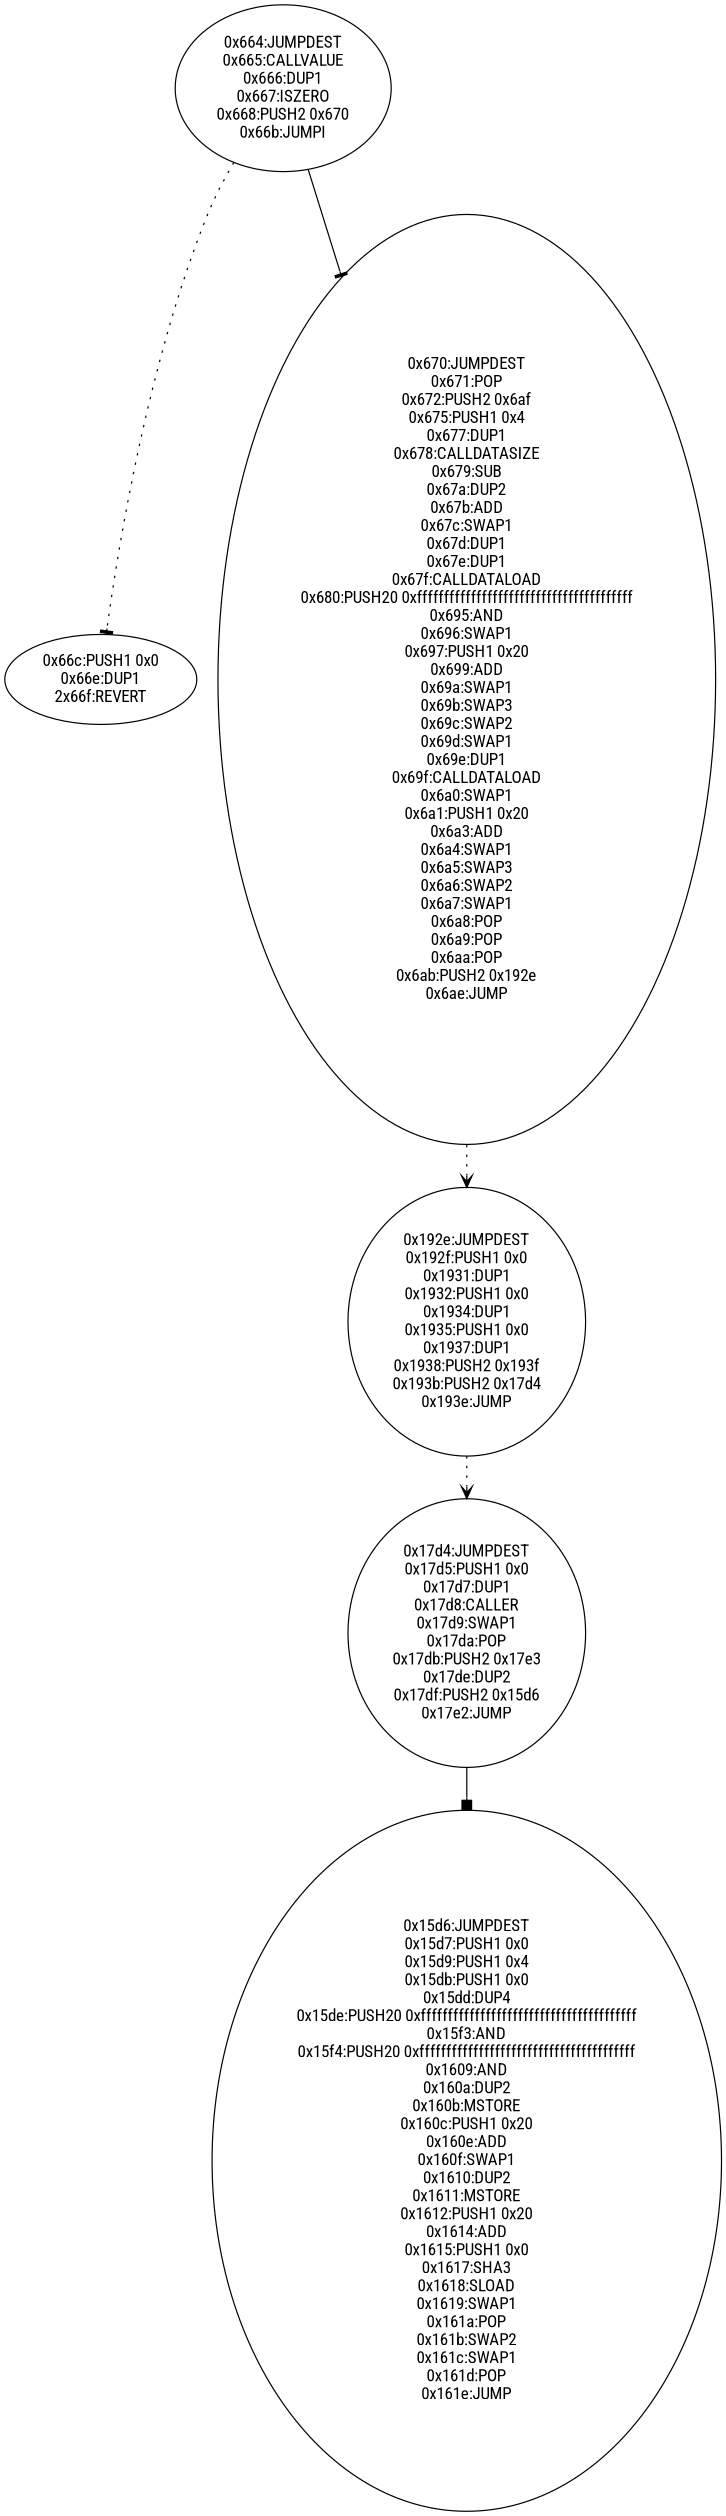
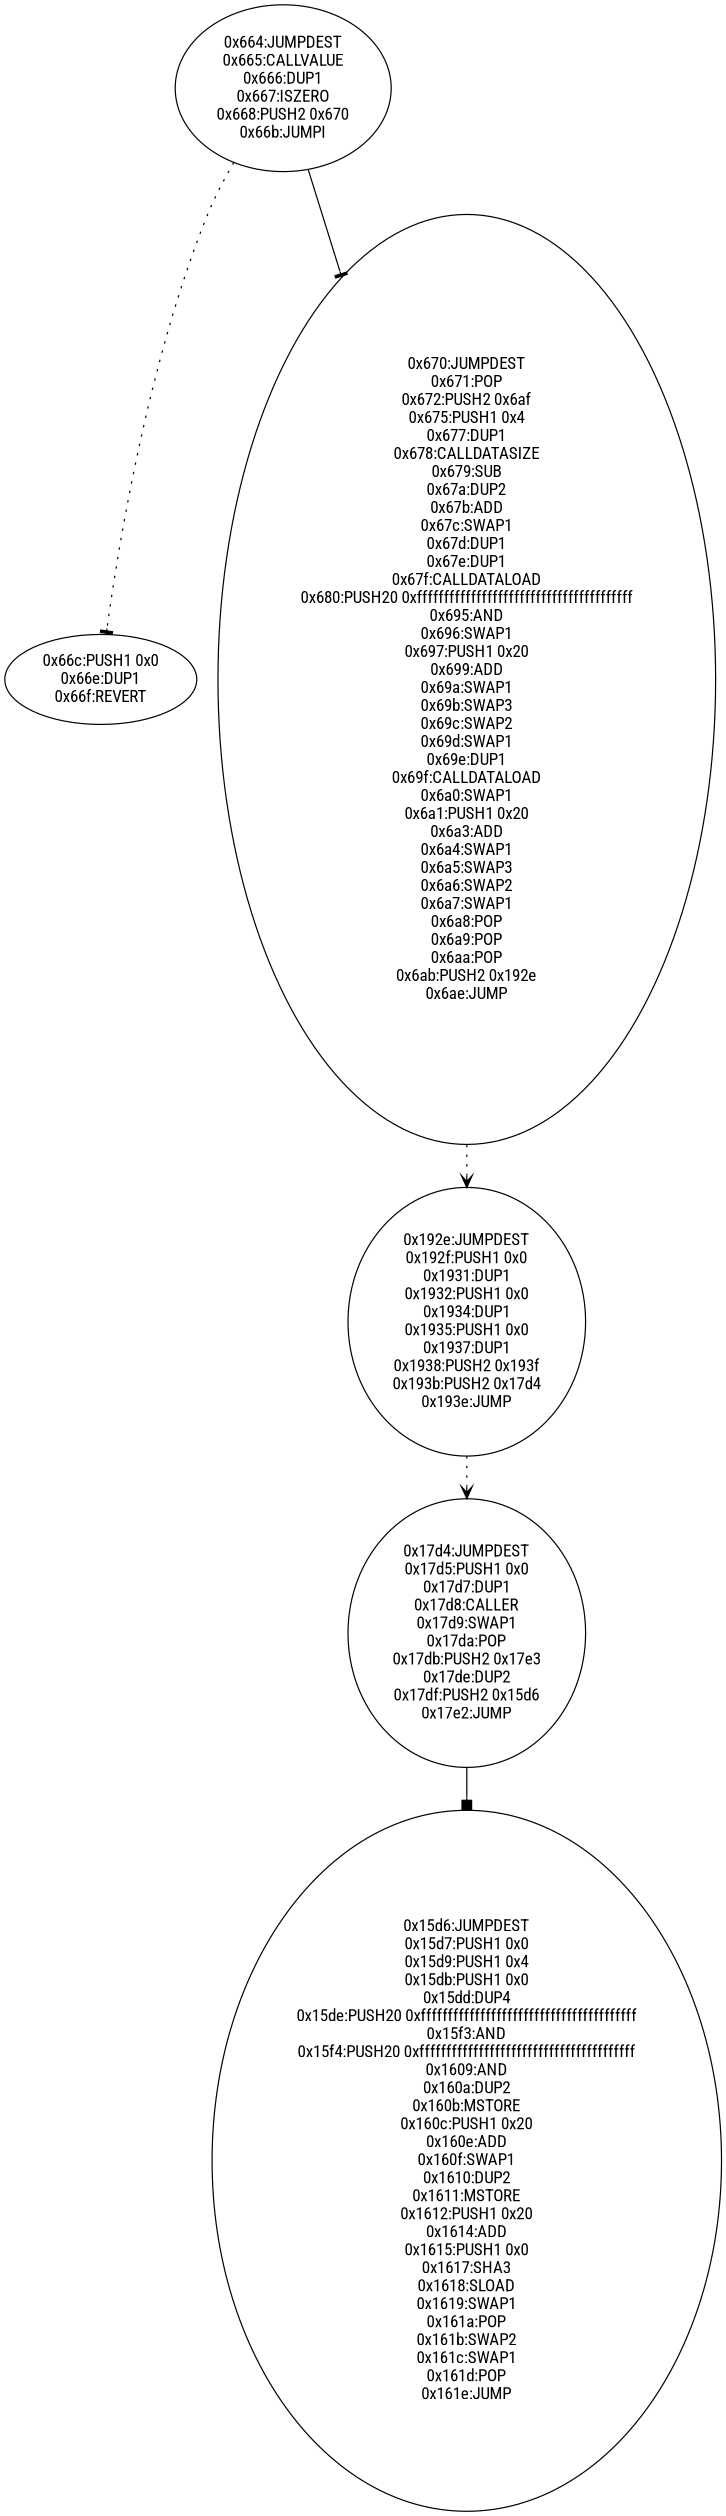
  digraph {
    fontname="Roboto Condensed"
    node [fontname="Roboto Condensed"]
    edge [style=dotted arrowhead=tee fontname="Roboto Condensed"]
    n1 [label="0x664:JUMPDEST\n0x665:CALLVALUE\n0x666:DUP1\n0x667:ISZERO\n0x668:PUSH2 0x670\n0x66b:JUMPI"]
-   n2 [label="0x66c:PUSH1 0x0\n0x66e:DUP1\n2x66f:REVERT"]
+   n2 [label="0x66c:PUSH1 0x0\n0x66e:DUP1\n0x66f:REVERT"]
    n3 [label="0x670:JUMPDEST\n0x671:POP\n0x672:PUSH2 0x6af\n0x675:PUSH1 0x4\n0x677:DUP1\n0x678:CALLDATASIZE\n0x679:SUB\n0x67a:DUP2\n0x67b:ADD\n0x67c:SWAP1\n0x67d:DUP1\n0x67e:DUP1\n0x67f:CALLDATALOAD\n0x680:PUSH20 0xffffffffffffffffffffffffffffffffffffffff\n0x695:AND\n0x696:SWAP1\n0x697:PUSH1 0x20\n0x699:ADD\n0x69a:SWAP1\n0x69b:SWAP3\n0x69c:SWAP2\n0x69d:SWAP1\n0x69e:DUP1\n0x69f:CALLDATALOAD\n0x6a0:SWAP1\n0x6a1:PUSH1 0x20\n0x6a3:ADD\n0x6a4:SWAP1\n0x6a5:SWAP3\n0x6a6:SWAP2\n0x6a7:SWAP1\n0x6a8:POP\n0x6a9:POP\n0x6aa:POP\n0x6ab:PUSH2 0x192e\n0x6ae:JUMP"]
    n4 [label="0x192e:JUMPDEST\n0x192f:PUSH1 0x0\n0x1931:DUP1\n0x1932:PUSH1 0x0\n0x1934:DUP1\n0x1935:PUSH1 0x0\n0x1937:DUP1\n0x1938:PUSH2 0x193f\n0x193b:PUSH2 0x17d4\n0x193e:JUMP"]
    n5 [label="0x17d4:JUMPDEST\n0x17d5:PUSH1 0x0\n0x17d7:DUP1\n0x17d8:CALLER\n0x17d9:SWAP1\n0x17da:POP\n0x17db:PUSH2 0x17e3\n0x17de:DUP2\n0x17df:PUSH2 0x15d6\n0x17e2:JUMP"]
    n6 [label="0x15d6:JUMPDEST\n0x15d7:PUSH1 0x0\n0x15d9:PUSH1 0x4\n0x15db:PUSH1 0x0\n0x15dd:DUP4\n0x15de:PUSH20 0xffffffffffffffffffffffffffffffffffffffff\n0x15f3:AND\n0x15f4:PUSH20 0xffffffffffffffffffffffffffffffffffffffff\n0x1609:AND\n0x160a:DUP2\n0x160b:MSTORE\n0x160c:PUSH1 0x20\n0x160e:ADD\n0x160f:SWAP1\n0x1610:DUP2\n0x1611:MSTORE\n0x1612:PUSH1 0x20\n0x1614:ADD\n0x1615:PUSH1 0x0\n0x1617:SHA3\n0x1618:SLOAD\n0x1619:SWAP1\n0x161a:POP\n0x161b:SWAP2\n0x161c:SWAP1\n0x161d:POP\n0x161e:JUMP"]
    n1 -> n2
    n1 -> n3 [style=solid]
    n3 -> n4 [arrowhead=vee]
    n4 -> n5 [arrowhead=vee]
    n5 -> n6 [style=solid arrowhead=box]
  }
